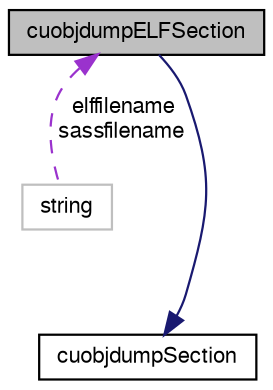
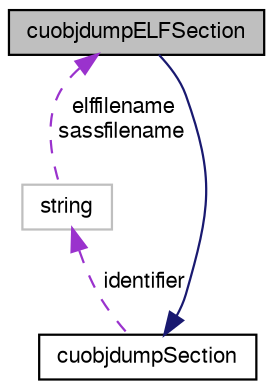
  digraph {
    node [color=black fontname=FreeSans fontsize=10 shape=record]
    edge [color=darkorchid3 dir=back fontname=FreeSans fontsize=10 labelfontname=FreeSans labelfontsize=10 style=dashed]
    n1 [fillcolor=grey75 fontcolor=black height=0.2 label=cuobjdumpELFSection style=filled width=0.4]
    n2 [color=grey75 height=0.2 label=string width=0.4]
    n3 [height=0.2 label=cuobjdumpSection width=0.4]
    n1 -> n2 [label=" elffilename\nsassfilename"]
+   n2 -> n3 [label=" identifier"]
    n3 -> n1 [color=midnightblue style=solid]
  }
